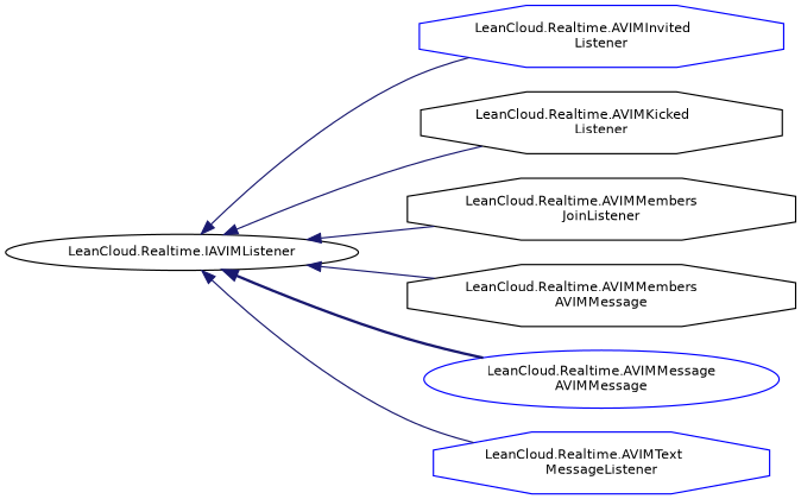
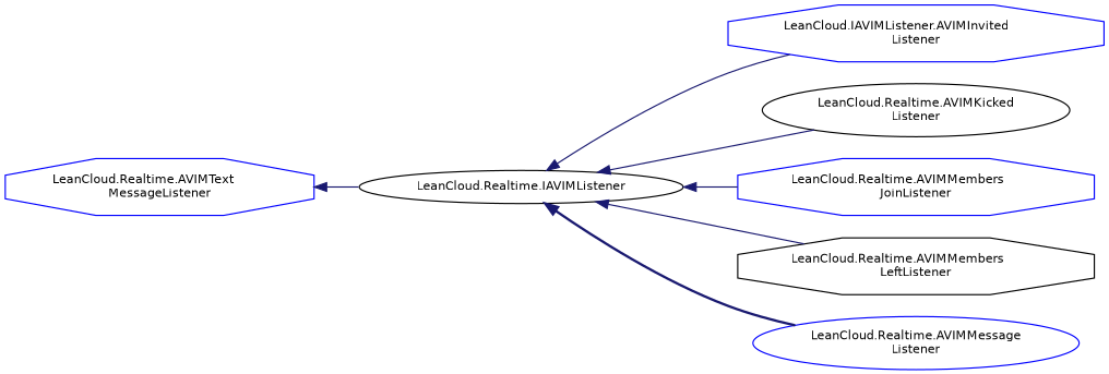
  digraph {
    rankdir=LR
    node [color=blue fillcolor=white fontname=Helvetica fontsize=10 shape=octagon style=filled]
    edge [color=midnightblue dir=back fontname=Helvetica fontsize=10 labelfontname=Helvetica labelfontsize=10 style=solid]
    n1 [color=black height=0.2 label="LeanCloud.Realtime.IAVIMListener" shape=ellipse width=0.4]
-   n2 [height=0.2 label="LeanCloud.Realtime.AVIMInvited\lListener" width=0.4]
-   n3 [color=black height=0.2 label="LeanCloud.Realtime.AVIMKicked\lListener" width=0.4]
-   n4 [color=black height=0.2 label="LeanCloud.Realtime.AVIMMembers\lJoinListener" width=0.4]
-   n5 [color=black height=0.2 label="LeanCloud.Realtime.AVIMMembers\lAVIMMessage" width=0.4]
-   n6 [height=0.2 label="LeanCloud.Realtime.AVIMMessage\lAVIMMessage" shape=ellipse width=0.4]
+   n2 [height=0.2 label="LeanCloud.IAVIMListener.AVIMInvited\lListener" width=0.4]
+   n3 [color=black height=0.2 label="LeanCloud.Realtime.AVIMKicked\lListener" shape=ellipse width=0.4]
+   n4 [height=0.2 label="LeanCloud.Realtime.AVIMMembers\lJoinListener" width=0.4]
+   n5 [color=black height=0.2 label="LeanCloud.Realtime.AVIMMembers\lLeftListener" width=0.4]
+   n6 [height=0.2 label="LeanCloud.Realtime.AVIMMessage\lListener" shape=ellipse width=0.4]
    n7 [height=0.2 label="LeanCloud.Realtime.AVIMText\lMessageListener" width=0.4]
    n1 -> n2
    n1 -> n3
    n1 -> n4
    n1 -> n5
    n1 -> n6 [style=bold]
-   n1 -> n7
+   n7 -> n1
  }
